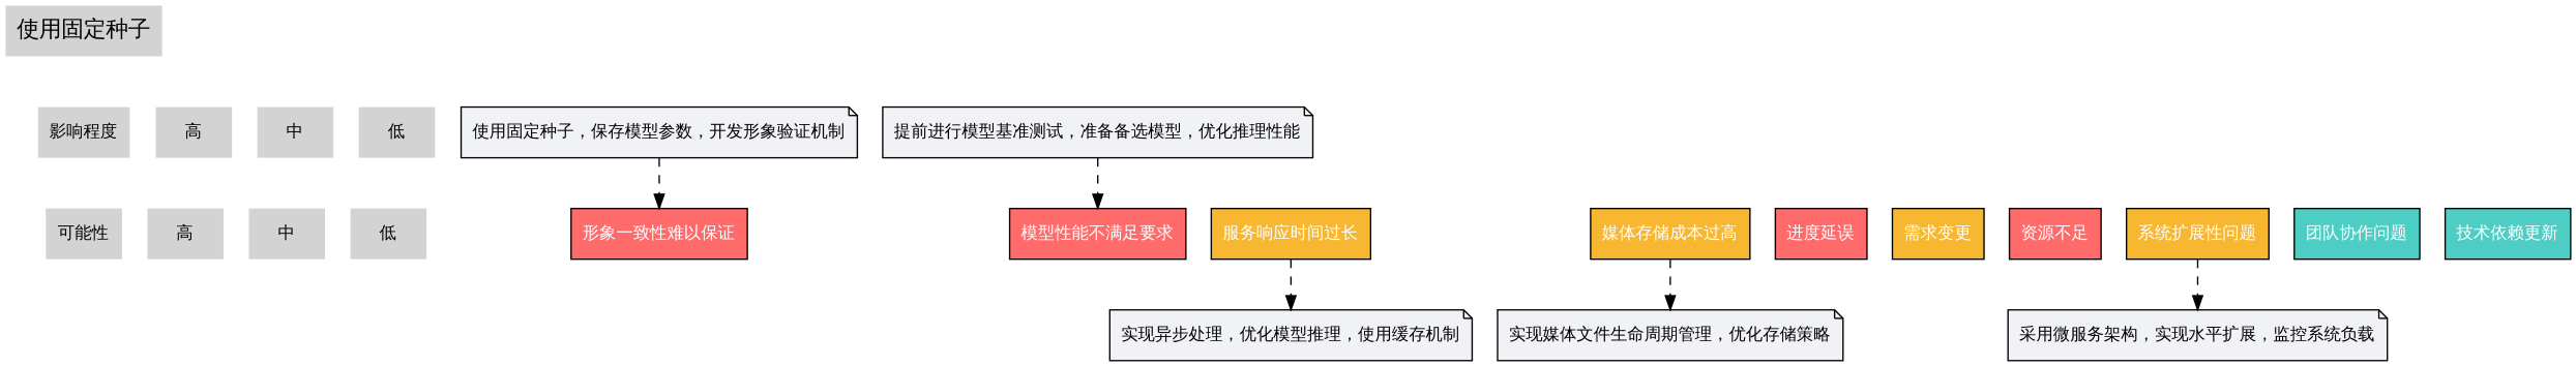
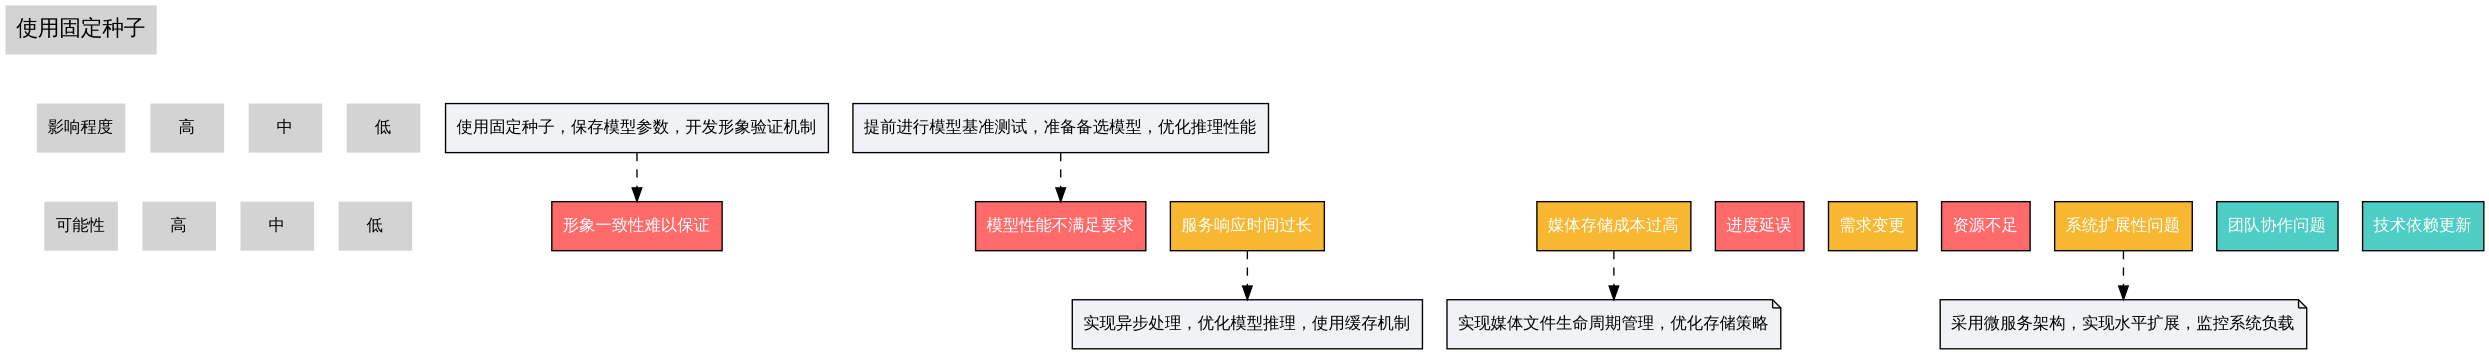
  digraph {
    fontname="Comic Neue"
    rankdir=TB
    node [fontname="Comic Neue" fontsize=12 shape=box style=filled]
    edge [fontname="Comic Neue" fontsize=10 style=invis]
    n1 [label="影响程度" shape=none]
    n2 [label="高" shape=none]
    n3 [label="中" shape=none]
    n4 [label="低" shape=none]
    n5 [label="可能性" shape=none]
    n6 [label="高" shape=none]
    n7 [label="中" shape=none]
    n8 [label="低" shape=none]
    n9 [fillcolor="#ff6b6b" fontcolor=white label="形象一致性难以保证"]
    n10 [fillcolor="#ff6b6b" fontcolor=white label="模型性能不满足要求"]
    n11 [fillcolor="#f7b731" fontcolor=white label="服务响应时间过长"]
    n12 [fillcolor="#f7b731" fontcolor=white label="媒体存储成本过高"]
    n13 [fillcolor="#ff6b6b" fontcolor=white label="进度延误"]
    n14 [fillcolor="#f7b731" fontcolor=white label="需求变更"]
    n15 [fillcolor="#ff6b6b" fontcolor=white label="资源不足"]
    n16 [fillcolor="#f7b731" fontcolor=white label="系统扩展性问题"]
    n17 [fillcolor="#4ecdc4" fontcolor=white label="团队协作问题"]
    n18 [fillcolor="#4ecdc4" fontcolor=white label="技术依赖更新"]
-   n19 [fillcolor="#f1f2f6" label="实现异步处理，优化模型推理，使用缓存机制" shape=note]
+   n19 [fillcolor="#f1f2f6" label="实现异步处理，优化模型推理，使用缓存机制"]
    n20 [fillcolor="#f1f2f6" label="实现媒体文件生命周期管理，优化存储策略" shape=note]
    n21 [fillcolor="#f1f2f6" label="采用微服务架构，实现水平扩展，监控系统负载" shape=note]
    n22 [fontsize=16 label="使用固定种子" shape=none]
-   n23 [fillcolor="#f1f2f6" label="提前进行模型基准测试，准备备选模型，优化推理性能" shape=note]
-   n24 [fillcolor="#f1f2f6" label="使用固定种子，保存模型参数，开发形象验证机制" shape=note]
+   n23 [fillcolor="#f1f2f6" label="提前进行模型基准测试，准备备选模型，优化推理性能"]
+   n24 [fillcolor="#f1f2f6" label="使用固定种子，保存模型参数，开发形象验证机制"]
    subgraph sub_1 {
      rank=same
      n1
      n2
      n3
      n4
    }
    subgraph sub_2 {
      rank=same
      n5
      n6
      n7
      n8
    }
    subgraph sub_3 {
      rank=same
      n6
      n9
    }
    subgraph sub_4 {
      rank=same
      n7
      n10
      n11
      n12
      n13
      n14
      n15
    }
    subgraph sub_5 {
      rank=same
      n8
      n16
      n17
      n18
    }
    n1 -> n2
    n1 -> n5
    n2 -> n3
    n3 -> n4
    n5 -> n6
    n6 -> n7
    n7 -> n8
    n11 -> n19 [style=dashed]
    n12 -> n20 [style=dashed]
    n16 -> n21 [style=dashed]
    n22 -> n1
    n23 -> n10 [style=dashed]
    n24 -> n9 [style=dashed]
  }
